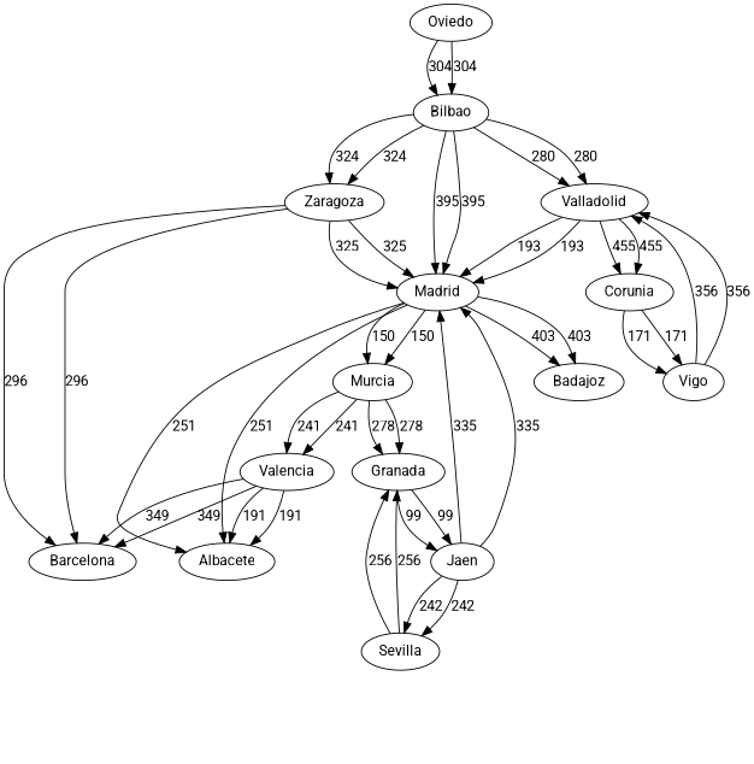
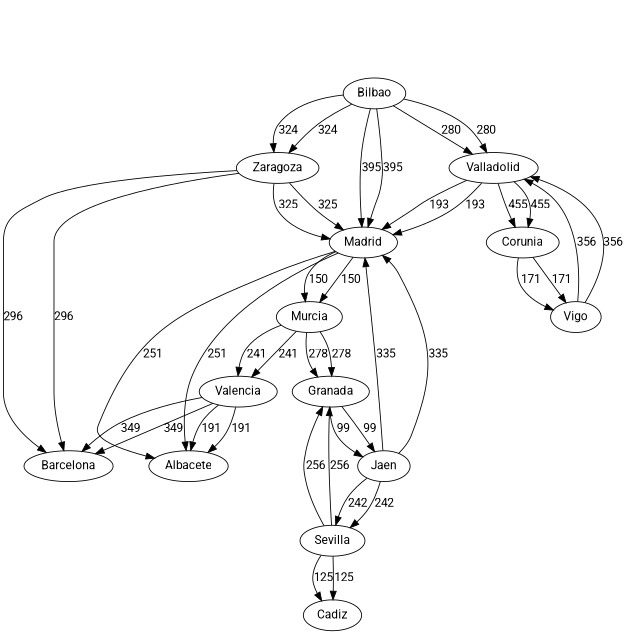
  digraph {
    fontname=Roboto
    rankdir=TB
    node [fontname=Roboto]
    edge [fontname=Roboto]
-   n1 [label=Oviedo]
    n2 [label=Bilbao]
    n3 [label=Zaragoza]
    n4 [label=Madrid]
    n5 [label=Valladolid]
    n6 [label=Barcelona]
-   n7 [label=Badajoz]
    n8 [label=Albacete]
    n9 [label=Murcia]
    n10 [label=Corunia]
    n11 [label=Valencia]
    n12 [label=Granada]
    n13 [label=Vigo]
    n14 [label=Jaen]
    n15 [label=Sevilla]
-   n1 -> n2 [label=304]
-   n1 -> n2 [label=304]
+   n16 [label=Cadiz]
    n2 -> n3 [label=324]
    n2 -> n3 [label=324]
    n2 -> n4 [label=395]
    n2 -> n4 [label=395]
    n2 -> n5 [label=280]
    n2 -> n5 [label=280]
    n3 -> n4 [label=325]
    n3 -> n4 [label=325]
    n3 -> n6 [label=296]
    n3 -> n6 [label=296]
-   n4 -> n7 [label=403]
-   n4 -> n7 [label=403]
    n4 -> n8 [label=251]
    n4 -> n8 [label=251]
    n4 -> n9 [label=150]
    n4 -> n9 [label=150]
    n5 -> n4 [label=193]
    n5 -> n4 [label=193]
    n5 -> n10 [label=455]
    n5 -> n10 [label=455]
    n9 -> n11 [label=241]
    n9 -> n11 [label=241]
    n9 -> n12 [label=278]
    n9 -> n12 [label=278]
    n10 -> n13 [label=171]
    n10 -> n13 [label=171]
    n11 -> n6 [label=349]
    n11 -> n6 [label=349]
    n11 -> n8 [label=191]
    n11 -> n8 [label=191]
    n12 -> n14 [label=99]
    n12 -> n14 [label=99]
    n13 -> n5 [label=356]
    n13 -> n5 [label=356]
    n14 -> n4 [label=335]
    n14 -> n4 [label=335]
    n14 -> n15 [label=242]
    n14 -> n15 [label=242]
    n15 -> n12 [label=256]
    n15 -> n12 [label=256]
+   n15 -> n16 [label=125]
+   n15 -> n16 [label=125]
  }
